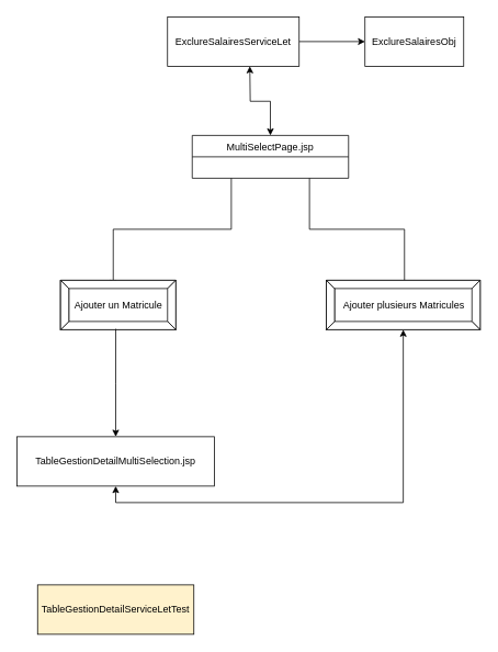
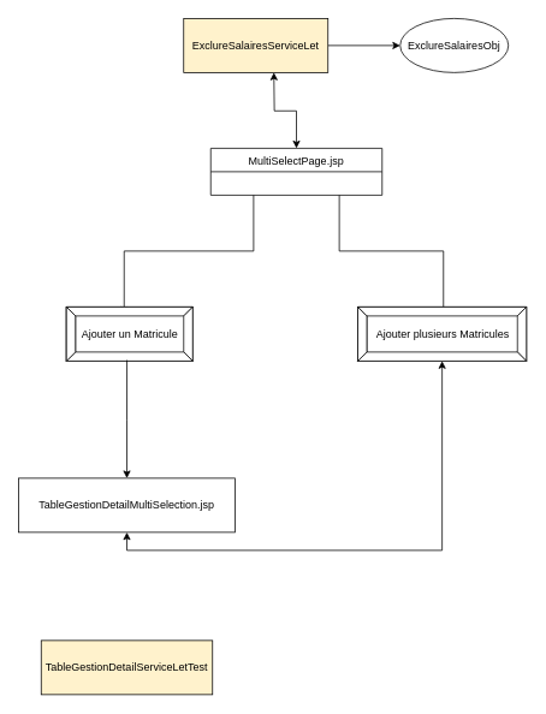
  <mxCell id="0" />
  <mxCell id="1" parent="0" />
  <mxCell id="2" style="edgeStyle=orthogonalEdgeStyle;rounded=0;orthogonalLoop=1;jettySize=auto;html=1;exitX=0.25;exitY=1;exitDx=0;exitDy=0;entryX=0.457;entryY=0.133;entryDx=0;entryDy=0;entryPerimeter=0;" parent="1" source="4" target="5" edge="1"><mxGeometry relative="1" as="geometry" /></mxCell>
  <mxCell id="3" style="edgeStyle=orthogonalEdgeStyle;rounded=0;orthogonalLoop=1;jettySize=auto;html=1;exitX=0.75;exitY=1;exitDx=0;exitDy=0;entryX=0.508;entryY=0.183;entryDx=0;entryDy=0;entryPerimeter=0;" parent="1" source="4" target="6" edge="1"><mxGeometry relative="1" as="geometry" /></mxCell>
  <mxCell id="4" value="MultiSelectPage.jsp" style="swimlane;fontStyle=0;childLayout=stackLayout;horizontal=1;startSize=26;fillColor=none;horizontalStack=0;resizeParent=1;resizeParentMax=0;resizeLast=0;collapsible=1;marginBottom=0;" parent="1" vertex="1"><mxGeometry x="233" y="164" width="190" height="52" as="geometry" /></mxCell>
  <mxCell id="5" value="Ajouter un Matricule" style="labelPosition=center;verticalLabelPosition=middle;align=center;html=1;shape=mxgraph.basic.button;dx=10;" parent="1" vertex="1"><mxGeometry x="73" y="340" width="140" height="60" as="geometry" /></mxCell>
  <mxCell id="6" value="Ajouter plusieurs Matricules" style="labelPosition=center;verticalLabelPosition=middle;align=center;html=1;shape=mxgraph.basic.button;dx=10;" parent="1" vertex="1"><mxGeometry x="396" y="340" width="187" height="60" as="geometry" /></mxCell>
  <mxCell id="7" style="edgeStyle=orthogonalEdgeStyle;rounded=0;orthogonalLoop=1;jettySize=auto;html=1;exitX=0.5;exitY=0;exitDx=0;exitDy=0;entryX=0.479;entryY=0.983;entryDx=0;entryDy=0;entryPerimeter=0;endArrow=none;endFill=0;startArrow=classic;startFill=1;" parent="1" source="9" target="5" edge="1"><mxGeometry relative="1" as="geometry" /></mxCell>
  <mxCell id="8" style="edgeStyle=orthogonalEdgeStyle;rounded=0;orthogonalLoop=1;jettySize=auto;html=1;exitX=0.5;exitY=1;exitDx=0;exitDy=0;startArrow=classic;startFill=1;endArrow=classic;endFill=1;" parent="1" source="9" target="6" edge="1"><mxGeometry relative="1" as="geometry" /></mxCell>
  <mxCell id="9" value="TableGestionDetailMultiSelection.jsp&lt;br&gt;" style="rounded=0;whiteSpace=wrap;html=1;" parent="1" vertex="1"><mxGeometry x="20" y="530" width="240" height="60" as="geometry" /></mxCell>
  <mxCell id="10" value="TableGestionDetailServiceLetTest" style="rounded=0;whiteSpace=wrap;html=1;fillColor=#fff2cc;" parent="1" vertex="1"><mxGeometry x="45" y="710" width="190" height="60" as="geometry" /></mxCell>
  <mxCell id="11" style="edgeStyle=orthogonalEdgeStyle;rounded=0;orthogonalLoop=1;jettySize=auto;html=1;exitX=0.5;exitY=1;exitDx=0;exitDy=0;startArrow=classic;startFill=1;endArrow=classic;endFill=1;" parent="1" target="4" edge="1"><mxGeometry relative="1" as="geometry"><mxPoint x="303" y="80" as="sourcePoint" /></mxGeometry></mxCell>
  <mxCell id="12" style="edgeStyle=orthogonalEdgeStyle;rounded=0;orthogonalLoop=1;jettySize=auto;html=1;exitX=1;exitY=0.5;exitDx=0;exitDy=0;entryX=0;entryY=0.5;entryDx=0;entryDy=0;startArrow=none;startFill=0;endArrow=classic;endFill=1;" parent="1" source="13" target="14" edge="1"><mxGeometry relative="1" as="geometry" /></mxCell>
- <mxCell id="13" value="ExclureSalairesServiceLet" style="rounded=0;whiteSpace=wrap;html=1;" parent="1" vertex="1"><mxGeometry x="203" y="20" width="160" height="60" as="geometry" /></mxCell>
- <mxCell id="14" value="ExclureSalairesObj" style="rounded=0;whiteSpace=wrap;html=1;" parent="1" vertex="1"><mxGeometry x="443" y="20" width="120" height="60" as="geometry" /></mxCell>
+ <mxCell id="13" value="ExclureSalairesServiceLet" style="rounded=0;whiteSpace=wrap;html=1;fillColor=#fff2cc;" parent="1" vertex="1"><mxGeometry x="203" y="20" width="160" height="60" as="geometry" /></mxCell>
+ <mxCell id="14" value="ExclureSalairesObj" style="ellipse;whiteSpace=wrap;html=1;" parent="1" vertex="1"><mxGeometry x="443" y="20" width="120" height="60" as="geometry" /></mxCell>
